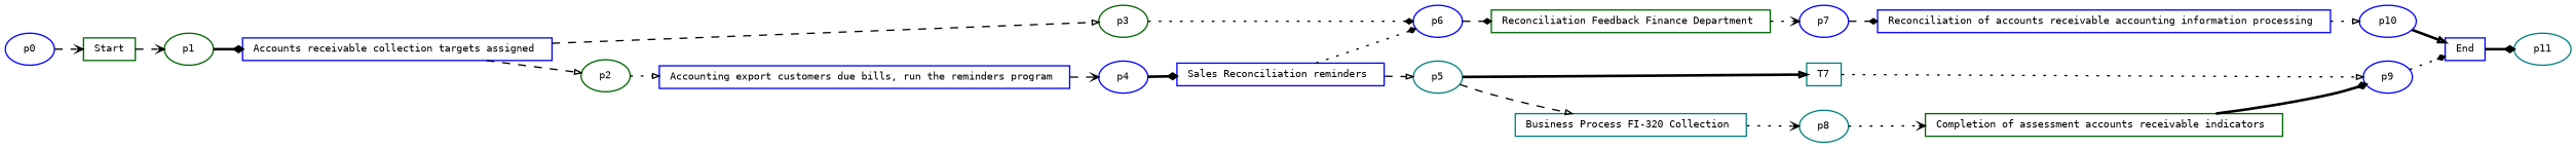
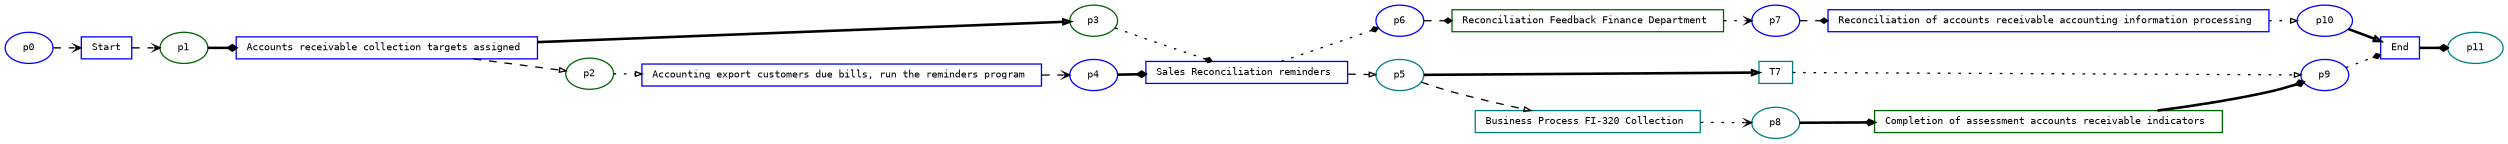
  digraph {
    fontname="DejaVu Sans Mono"
    fontsize=8
    rankdir=LR
    ranksep=.3
    remincross=true
    node [color=blue fontname="DejaVu Sans Mono" fontsize=8 shape=oval]
    edge [arrowhead=diamond arrowsize=0.5 fontname="DejaVu Sans Mono" style=bold]
    n1 [height=.2 label=End shape=box width=.2]
    n2 [color=teal height=.2 label=p11 width=.2]
    n3 [color=darkgreen height=.2 label="Completion of assessment accounts receivable indicators " shape=box width=.2]
    n4 [height=.2 label=p9 width=.2]
    n5 [color=teal height=.2 label=T7 shape=box width=.2]
    n6 [color=teal height=.2 label="Business Process FI-320 Collection " shape=box width=.2]
    n7 [color=teal height=.2 label=p8 width=.2]
    n8 [height=.2 label="Reconciliation of accounts receivable accounting information processing " shape=box width=.2]
    n9 [height=.2 label=p10 width=.2]
    n10 [color=darkgreen height=.2 label="Reconciliation Feedback Finance Department " shape=box width=.2]
    n11 [height=.2 label=p7 width=.2]
    n12 [height=.2 label="Sales Reconciliation reminders " shape=box width=.2]
    n13 [height=.2 label=p6 width=.2]
    n14 [color=teal height=.2 label=p5 width=.2]
    n15 [height=.2 label="Accounting export customers due bills, run the reminders program " shape=box width=.2]
    n16 [height=.2 label=p4 width=.2]
    n17 [height=.2 label="Accounts receivable collection targets assigned " shape=box width=.2]
    n18 [color=darkgreen height=.2 label=p3 width=.2]
    n19 [color=darkgreen height=.2 label=p2 width=.2]
-   n20 [color=darkgreen height=.2 label=Start shape=box width=.2]
+   n20 [height=.2 label=Start shape=box width=.2]
    n21 [color=darkgreen height=.2 label=p1 width=.2]
    n22 [height=.2 label=p0 width=.2]
    n1 -> n2
    n3 -> n4
    n4 -> n1 [style=dotted]
    n5 -> n4 [arrowhead=onormal style=dotted]
    n6 -> n7 [arrowhead=vee style=dotted]
-   n7 -> n3 [arrowhead=vee style=dotted]
+   n7 -> n3 [arrowhead=vee]
    n8 -> n9 [arrowhead=onormal style=dotted]
    n9 -> n1 [arrowhead=onormal]
    n10 -> n11 [arrowhead=vee style=dotted]
    n11 -> n8 [style=dashed]
    n12 -> n13 [style=dotted]
    n12 -> n14 [arrowhead=onormal style=dashed]
    n13 -> n10 [style=dashed]
    n14 -> n5 [arrowhead=onormal]
    n14 -> n6 [arrowhead=onormal style=dashed]
    n15 -> n16 [arrowhead=vee style=dashed]
    n16 -> n12
-   n17 -> n18 [arrowhead=onormal style=dashed]
+   n17 -> n18 [arrowhead=onormal]
    n17 -> n19 [arrowhead=onormal style=dashed]
-   n18 -> n13 [style=dotted]
+   n18 -> n12 [style=dotted]
    n19 -> n15 [arrowhead=onormal style=dotted]
    n20 -> n21 [arrowhead=vee style=dashed]
    n21 -> n17
    n22 -> n20 [arrowhead=vee style=dashed]
  }
